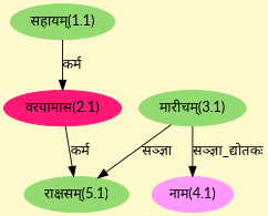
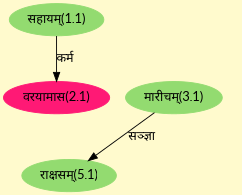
  digraph {
    bgcolor=lemonchiffon1
    compound=true
    fontname=Lato
    rankdir=BT
    node [color="#93DB70" fontname=Lato style=filled]
    edge [dir=back fontname=Lato]
    n1 [label="सहायम्(1.1)"]
    n2 [color="#FF1975" label="वरयामास(2.1)"]
    n3 [label="मारीचम्(3.1)"]
    n4 [label="राक्षसम्(5.1)"]
-   n5 [color="#FF99FF" label="नाम(4.1)"]
    n2 -> n1 [label="कर्म"]
-   n4 -> n2 [label="कर्म"]
    n4 -> n3 [label="सञ्ज्ञा"]
-   n5 -> n3 [label="सञ्ज्ञा_द्योतकः"]
  }
